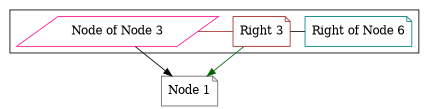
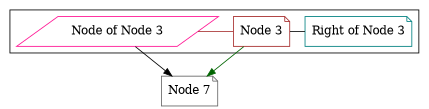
  digraph {
    node [shape=note]
    edge [color=black]
    n1 [color=deeppink label="Node of Node 3" shape=parallelogram]
-   n2 [color=brown label="Right 3"]
-   n3 [color=teal label="Right of Node 6"]
-   n4 [color=gray40 label="Node 1"]
+   n2 [color=brown label="Node 3"]
+   n3 [color=teal label="Right of Node 3"]
+   n4 [color=gray40 label="Node 7"]
    subgraph cluster_1 {
      subgraph sub_2 {
        rank=same
        n1
        n2
        n3
      }
    }
    n1 -> n2 [arrowhead=none color=brown]
    n1 -> n4
    n2 -> n3 [arrowhead=none]
    n2 -> n4 [color=darkgreen]
  }
